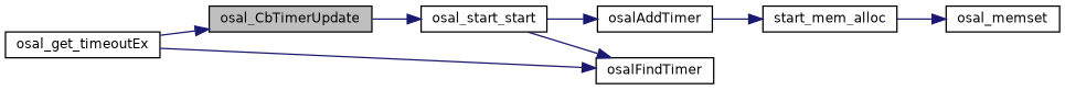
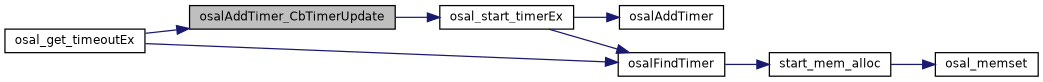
  digraph {
    rankdir=LR
    node [color=black fillcolor=white fontname=Helvetica fontsize=10 shape=record style=filled]
    edge [color=midnightblue fontname=Helvetica fontsize=10 labelfontname=Helvetica labelfontsize=10 style=solid]
-   n1 [fillcolor=grey75 fontcolor=black height=0.2 label=osal_CbTimerUpdate width=0.4]
-   n2 [height=0.2 label=osal_start_start width=0.4]
+   n1 [fillcolor=grey75 fontcolor=black height=0.2 label=osalAddTimer_CbTimerUpdate width=0.4]
+   n2 [height=0.2 label=osal_start_timerEx width=0.4]
    n3 [height=0.2 label=osal_get_timeoutEx width=0.4]
    n4 [height=0.2 label=osalFindTimer width=0.4]
    n5 [height=0.2 label=osalAddTimer width=0.4]
    n6 [height=0.2 label=start_mem_alloc width=0.4]
    n7 [height=0.2 label=osal_memset width=0.4]
    n1 -> n2
    n2 -> n4
    n2 -> n5
    n3 -> n1
    n3 -> n4
-   n5 -> n6
+   n4 -> n6
    n6 -> n7
  }
